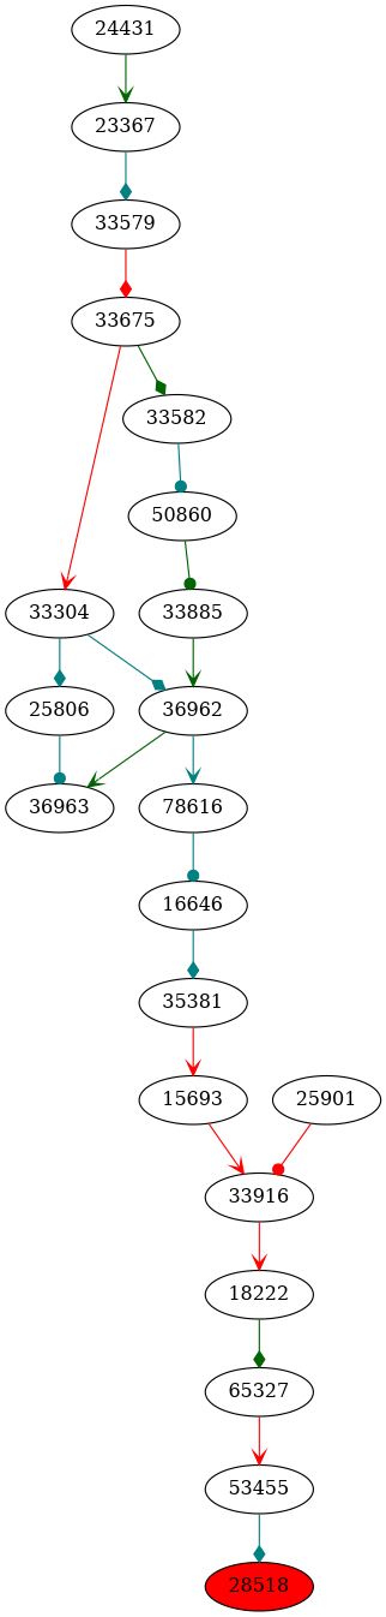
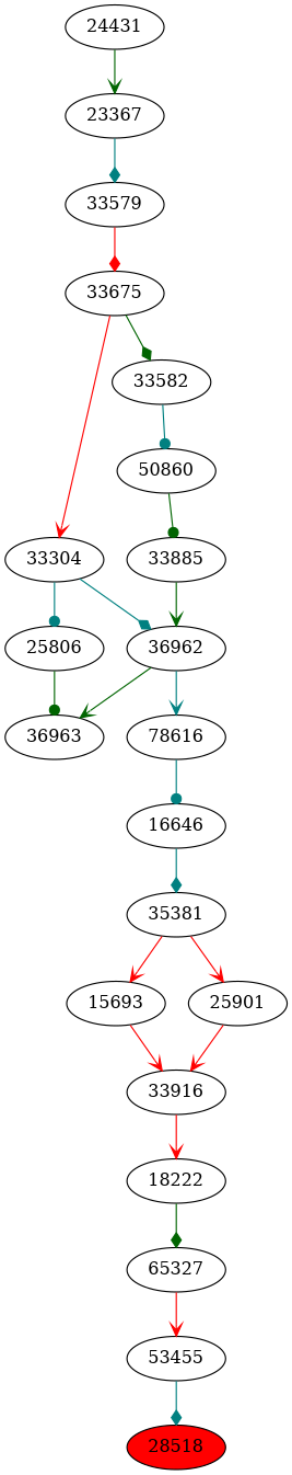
  strict digraph {
    edge [arrowhead=vee color=teal]
    n1 [fillcolor=red label=28518 style=filled]
    n2 [label=53455]
    n3 [label=65327]
    n4 [label=18222]
    n5 [label=33916]
    n6 [label=15693]
    n7 [label=25901]
    n8 [label=35381]
    n9 [label=16646]
    n10 [label=78616]
    n11 [label=36963]
    n12 [label=36962]
    n13 [label=25806]
    n14 [label=33885]
    n15 [label=33304]
    n16 [label=50860]
    n17 [label=33675]
    n18 [label=33582]
    n19 [label=33579]
    n20 [label=23367]
    n21 [label=24431]
    n2 -> n1 [arrowhead=diamond]
    n3 -> n2 [color=red]
    n4 -> n3 [arrowhead=diamond color=darkgreen]
    n5 -> n4 [color=red]
    n6 -> n5 [color=red]
-   n7 -> n5 [arrowhead=dot color=red]
+   n7 -> n5 [color=red]
    n8 -> n6 [color=red]
+   n8 -> n7 [color=red]
    n9 -> n8 [arrowhead=diamond]
    n10 -> n9 [arrowhead=dot]
    n12 -> n10
    n12 -> n11 [color=darkgreen]
-   n13 -> n11 [arrowhead=dot]
+   n13 -> n11 [arrowhead=dot color=darkgreen]
    n14 -> n12 [color=darkgreen]
    n15 -> n12 [arrowhead=diamond]
-   n15 -> n13 [arrowhead=diamond]
+   n15 -> n13 [arrowhead=dot]
    n16 -> n14 [arrowhead=dot color=darkgreen]
    n17 -> n15 [color=red]
    n17 -> n18 [arrowhead=diamond color=darkgreen]
    n18 -> n16 [arrowhead=dot]
    n19 -> n17 [arrowhead=diamond color=red]
    n20 -> n19 [arrowhead=diamond]
    n21 -> n20 [color=darkgreen]
  }
